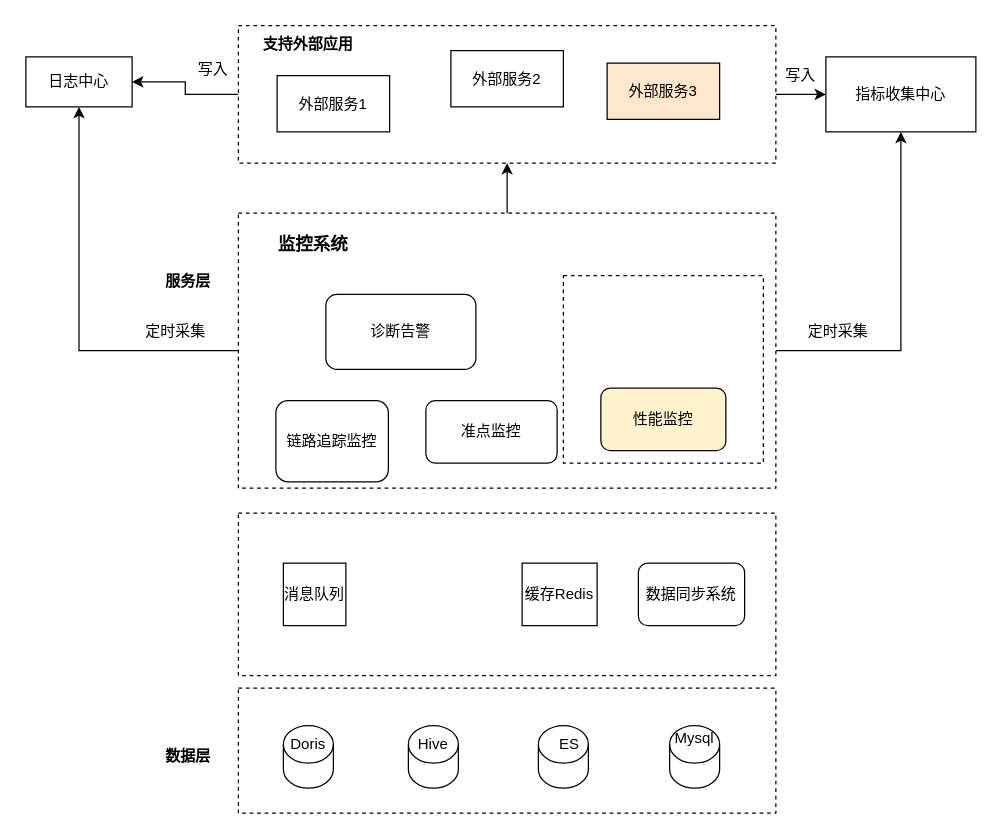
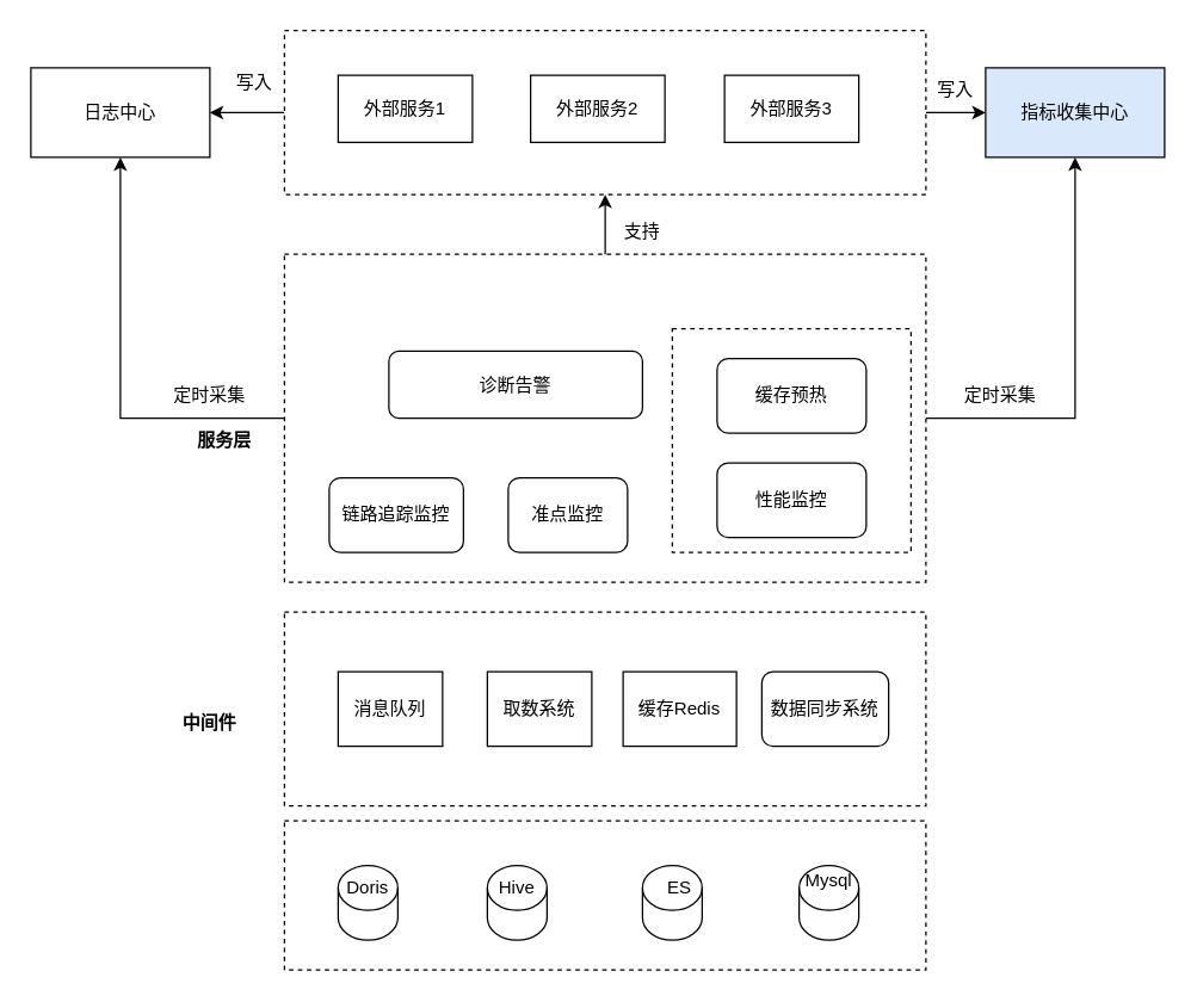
  <mxCell id="0" />
  <mxCell id="1" parent="0" />
  <mxCell id="2" value="" style="rounded=0;whiteSpace=wrap;html=1;dashed=1;" vertex="1" parent="1"><mxGeometry x="190" y="410" width="430" height="130" as="geometry" /></mxCell>
  <mxCell id="3" value="" style="rounded=0;whiteSpace=wrap;html=1;dashed=1;" vertex="1" parent="1"><mxGeometry x="190" y="550" width="430" height="100" as="geometry" /></mxCell>
  <mxCell id="4" style="edgeStyle=orthogonalEdgeStyle;rounded=0;orthogonalLoop=1;jettySize=auto;html=1;entryX=0.5;entryY=1;entryDx=0;entryDy=0;" edge="1" parent="1" source="6" target="36"><mxGeometry relative="1" as="geometry" /></mxCell>
  <mxCell id="5" style="edgeStyle=orthogonalEdgeStyle;rounded=0;orthogonalLoop=1;jettySize=auto;html=1;entryX=0.5;entryY=1;entryDx=0;entryDy=0;" edge="1" parent="1" source="6" target="31"><mxGeometry relative="1" as="geometry" /></mxCell>
  <mxCell id="6" value="" style="rounded=0;whiteSpace=wrap;html=1;dashed=1;" vertex="1" parent="1"><mxGeometry x="190" y="170" width="430" height="220" as="geometry" /></mxCell>
  <mxCell id="7" style="edgeStyle=orthogonalEdgeStyle;rounded=0;orthogonalLoop=1;jettySize=auto;html=1;entryX=0;entryY=0.5;entryDx=0;entryDy=0;" edge="1" parent="1" source="9" target="31"><mxGeometry relative="1" as="geometry" /></mxCell>
  <mxCell id="8" style="edgeStyle=orthogonalEdgeStyle;rounded=0;orthogonalLoop=1;jettySize=auto;html=1;" edge="1" parent="1" source="9" target="36"><mxGeometry relative="1" as="geometry" /></mxCell>
  <mxCell id="9" value="" style="rounded=0;whiteSpace=wrap;html=1;dashed=1;" vertex="1" parent="1"><mxGeometry x="190" y="20" width="430" height="110" as="geometry" /></mxCell>
- <mxCell id="10" value="&lt;b&gt;数据层&lt;/b&gt;" style="text;html=1;align=center;verticalAlign=middle;whiteSpace=wrap;rounded=0;" vertex="1" parent="1"><mxGeometry x="120" y="590" width="60" height="30" as="geometry" /></mxCell>
- <mxCell id="11" value="&lt;b&gt;服务层&lt;/b&gt;" style="text;html=1;align=center;verticalAlign=middle;whiteSpace=wrap;rounded=0;" vertex="1" parent="1"><mxGeometry x="120" y="210" width="60" height="30" as="geometry" /></mxCell>
- <mxCell id="12" value="&lt;b&gt;支持外部应用&lt;/b&gt;" style="text;html=1;align=center;verticalAlign=middle;whiteSpace=wrap;rounded=0;" vertex="1" parent="1"><mxGeometry x="201" y="20" width="90" height="30" as="geometry" /></mxCell>
+ <mxCell id="11" value="&lt;b&gt;服务层&lt;/b&gt;" style="text;html=1;align=center;verticalAlign=middle;whiteSpace=wrap;rounded=0;" vertex="1" parent="1"><mxGeometry x="120" y="280" width="60" height="30" as="geometry" /></mxCell>
  <mxCell id="13" value="" style="shape=cylinder3;whiteSpace=wrap;html=1;boundedLbl=1;backgroundOutline=1;size=15;" vertex="1" parent="1"><mxGeometry x="326" y="580" width="40" height="50" as="geometry" /></mxCell>
  <mxCell id="14" value="" style="shape=cylinder3;whiteSpace=wrap;html=1;boundedLbl=1;backgroundOutline=1;size=15;" vertex="1" parent="1"><mxGeometry x="226" y="580" width="40" height="50" as="geometry" /></mxCell>
  <mxCell id="15" value="" style="shape=cylinder3;whiteSpace=wrap;html=1;boundedLbl=1;backgroundOutline=1;size=15;" vertex="1" parent="1"><mxGeometry x="430" y="580" width="40" height="50" as="geometry" /></mxCell>
  <mxCell id="16" value="" style="shape=cylinder3;whiteSpace=wrap;html=1;boundedLbl=1;backgroundOutline=1;size=15;" vertex="1" parent="1"><mxGeometry x="535" y="580" width="40" height="50" as="geometry" /></mxCell>
  <mxCell id="17" value="Doris" style="text;html=1;align=center;verticalAlign=middle;whiteSpace=wrap;rounded=0;" vertex="1" parent="1"><mxGeometry x="216" y="580" width="60" height="30" as="geometry" /></mxCell>
  <mxCell id="18" value="Hive" style="text;html=1;align=center;verticalAlign=middle;whiteSpace=wrap;rounded=0;" vertex="1" parent="1"><mxGeometry x="316" y="580" width="60" height="30" as="geometry" /></mxCell>
  <mxCell id="19" value="ES" style="text;html=1;align=center;verticalAlign=middle;whiteSpace=wrap;rounded=0;" vertex="1" parent="1"><mxGeometry x="425" y="580" width="60" height="30" as="geometry" /></mxCell>
  <mxCell id="20" value="Mysql" style="text;html=1;align=center;verticalAlign=middle;whiteSpace=wrap;rounded=0;" vertex="1" parent="1"><mxGeometry x="525" y="575" width="60" height="30" as="geometry" /></mxCell>
- <mxCell id="22" value="准点监控" style="rounded=1;whiteSpace=wrap;html=1;" vertex="1" parent="1"><mxGeometry x="340" y="320" width="105" height="50" as="geometry" /></mxCell>
+ <mxCell id="21" value="取数系统" style="rounded=0;whiteSpace=wrap;html=1;" vertex="1" parent="1"><mxGeometry x="326" y="450" width="70" height="50" as="geometry" /></mxCell>
+ <mxCell id="22" value="准点监控" style="rounded=1;whiteSpace=wrap;html=1;" vertex="1" parent="1"><mxGeometry x="340" y="320" width="80" height="50" as="geometry" /></mxCell>
  <mxCell id="23" value="" style="rounded=0;whiteSpace=wrap;html=1;dashed=1;" vertex="1" parent="1"><mxGeometry x="450" y="220" width="160" height="150" as="geometry" /></mxCell>
- <mxCell id="24" value="性能监控" style="rounded=1;whiteSpace=wrap;html=1;fillColor=#fff2cc;" vertex="1" parent="1"><mxGeometry x="480" y="310" width="100" height="50" as="geometry" /></mxCell>
- <mxCell id="25" value="链路追踪监控" style="rounded=1;whiteSpace=wrap;html=1;" vertex="1" parent="1"><mxGeometry x="220" y="320" width="90" height="65" as="geometry" /></mxCell>
- <mxCell id="27" value="&lt;font style=&quot;font-size: 14px;&quot;&gt;&lt;b&gt;监控系统&lt;/b&gt;&lt;/font&gt;" style="text;html=1;align=center;verticalAlign=middle;whiteSpace=wrap;rounded=0;" vertex="1" parent="1"><mxGeometry x="220" y="180" width="60" height="30" as="geometry" /></mxCell>
+ <mxCell id="24" value="性能监控" style="rounded=1;whiteSpace=wrap;html=1;" vertex="1" parent="1"><mxGeometry x="480" y="310" width="100" height="50" as="geometry" /></mxCell>
+ <mxCell id="25" value="链路追踪监控" style="rounded=1;whiteSpace=wrap;html=1;" vertex="1" parent="1"><mxGeometry x="220" y="320" width="90" height="50" as="geometry" /></mxCell>
+ <mxCell id="26" value="缓存预热" style="rounded=1;whiteSpace=wrap;html=1;" vertex="1" parent="1"><mxGeometry x="480" y="240" width="100" height="50" as="geometry" /></mxCell>
  <mxCell id="28" value="" style="endArrow=classic;html=1;rounded=0;entryX=0.5;entryY=1;entryDx=0;entryDy=0;exitX=0.5;exitY=0;exitDx=0;exitDy=0;" edge="1" parent="1" source="6" target="9"><mxGeometry width="50" height="50" relative="1" as="geometry"><mxPoint x="404.5" y="110" as="sourcePoint" /><mxPoint x="404.5" y="40" as="targetPoint" /></mxGeometry></mxCell>
+ <mxCell id="29" value="支持" style="text;html=1;align=center;verticalAlign=middle;whiteSpace=wrap;rounded=0;" vertex="1" parent="1"><mxGeometry x="400" y="140" width="60" height="30" as="geometry" /></mxCell>
  <mxCell id="30" value="数据同步系统" style="whiteSpace=wrap;html=1;rounded=1;" vertex="1" parent="1"><mxGeometry x="510" y="450" width="85" height="50" as="geometry" /></mxCell>
- <mxCell id="31" value="指标收集中心" style="rounded=0;whiteSpace=wrap;html=1;" vertex="1" parent="1"><mxGeometry x="660" y="45" width="120" height="60" as="geometry" /></mxCell>
- <mxCell id="32" value="外部服务1" style="rounded=0;whiteSpace=wrap;html=1;" vertex="1" parent="1"><mxGeometry x="221" y="60" width="90" height="45" as="geometry" /></mxCell>
- <mxCell id="33" value="外部服务2" style="rounded=0;whiteSpace=wrap;html=1;" vertex="1" parent="1"><mxGeometry x="360" y="40" width="90" height="45" as="geometry" /></mxCell>
- <mxCell id="34" value="外部服务3" style="rounded=0;whiteSpace=wrap;html=1;fillColor=#ffe6cc;" vertex="1" parent="1"><mxGeometry x="485" y="50" width="90" height="45" as="geometry" /></mxCell>
+ <mxCell id="31" value="指标收集中心" style="rounded=0;whiteSpace=wrap;html=1;fillColor=#dae8fc;" vertex="1" parent="1"><mxGeometry x="660" y="45" width="120" height="60" as="geometry" /></mxCell>
+ <mxCell id="32" value="外部服务1" style="rounded=0;whiteSpace=wrap;html=1;" vertex="1" parent="1"><mxGeometry x="226" y="50" width="90" height="45" as="geometry" /></mxCell>
+ <mxCell id="33" value="外部服务2" style="rounded=0;whiteSpace=wrap;html=1;" vertex="1" parent="1"><mxGeometry x="355" y="50" width="90" height="45" as="geometry" /></mxCell>
+ <mxCell id="34" value="外部服务3" style="rounded=0;whiteSpace=wrap;html=1;" vertex="1" parent="1"><mxGeometry x="485" y="50" width="90" height="45" as="geometry" /></mxCell>
  <mxCell id="35" value="写入" style="text;html=1;align=center;verticalAlign=middle;whiteSpace=wrap;rounded=0;" vertex="1" parent="1"><mxGeometry x="610" y="45" width="60" height="30" as="geometry" /></mxCell>
- <mxCell id="36" value="日志中心" style="rounded=0;whiteSpace=wrap;html=1;" vertex="1" parent="1"><mxGeometry x="20" y="45" width="85" height="40" as="geometry" /></mxCell>
+ <mxCell id="36" value="日志中心" style="rounded=0;whiteSpace=wrap;html=1;" vertex="1" parent="1"><mxGeometry y="45" width="120" height="60" as="geometry" x="20" /></mxCell>
  <mxCell id="37" value="写入" style="text;html=1;align=center;verticalAlign=middle;whiteSpace=wrap;rounded=0;" vertex="1" parent="1"><mxGeometry x="140" y="40" width="60" height="30" as="geometry" /></mxCell>
  <mxCell id="38" value="定时采集" style="text;html=1;align=center;verticalAlign=middle;whiteSpace=wrap;rounded=0;" vertex="1" parent="1"><mxGeometry x="110" y="250" width="60" height="30" as="geometry" /></mxCell>
  <mxCell id="39" value="定时采集" style="text;html=1;align=center;verticalAlign=middle;whiteSpace=wrap;rounded=0;" vertex="1" parent="1"><mxGeometry x="640" y="250" width="60" height="30" as="geometry" /></mxCell>
- <mxCell id="40" value="诊断告警" style="rounded=1;whiteSpace=wrap;html=1;" vertex="1" parent="1"><mxGeometry x="260" y="235" width="120" height="60" as="geometry" /></mxCell>
- <mxCell id="42" value="缓存Redis" style="rounded=0;whiteSpace=wrap;html=1;" vertex="1" parent="1"><mxGeometry x="417" y="450" width="60" height="50" as="geometry" /></mxCell>
- <mxCell id="43" value="消息队列" style="rounded=0;whiteSpace=wrap;html=1;" vertex="1" parent="1"><mxGeometry x="226" y="450" width="50" height="50" as="geometry" /></mxCell>
+ <mxCell id="40" value="诊断告警" style="rounded=1;whiteSpace=wrap;html=1;" vertex="1" parent="1"><mxGeometry x="260" y="235" width="170" height="45" as="geometry" /></mxCell>
+ <mxCell id="41" value="&lt;b&gt;中间件&lt;/b&gt;" style="text;html=1;align=center;verticalAlign=middle;whiteSpace=wrap;rounded=0;" vertex="1" parent="1"><mxGeometry x="110" y="470" width="60" height="30" as="geometry" /></mxCell>
+ <mxCell id="42" value="缓存Redis" style="rounded=0;whiteSpace=wrap;html=1;" vertex="1" parent="1"><mxGeometry x="417" y="450" width="76" height="50" as="geometry" /></mxCell>
+ <mxCell id="43" value="消息队列" style="rounded=0;whiteSpace=wrap;html=1;" vertex="1" parent="1"><mxGeometry x="226" y="450" width="70" height="50" as="geometry" /></mxCell>
